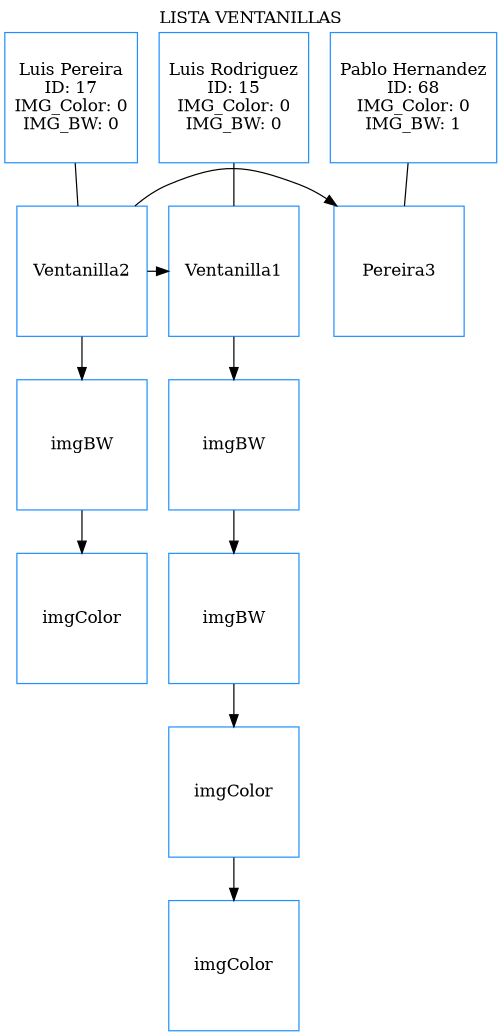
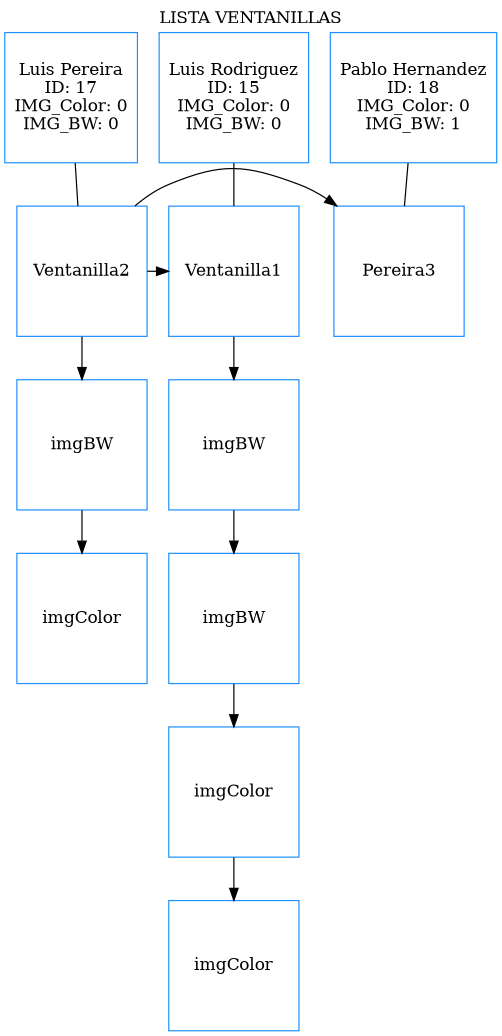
  digraph {
    label="LISTA VENTANILLAS"
    labelloc=t
    node [color=dodgerblue1 shape=box]
    n1 [height=1.5 label=Ventanilla1 width=1.5]
    n2 [height=1.5 label=Ventanilla2 width=1.5]
    n3 [height=1.5 label=Pereira3 width=1.5]
    n4 [height=1.5 label=imgBW width=1.5]
    n5 [height=1.5 label=imgBW width=1.5]
    n6 [height=1.5 label=imgBW width=1.5]
    n7 [height=1.5 label="Luis Rodriguez\nID: 15\nIMG_Color: 0\nIMG_BW: 0" width=1.5]
    n8 [height=1.5 label=imgColor width=1.5]
    n9 [height=1.5 label=imgColor width=1.5]
    n10 [height=1.5 label=imgColor width=1.5]
    n11 [height=1.5 label="Luis Pereira\nID: 17\nIMG_Color: 0\nIMG_BW: 0" width=1.5]
-   n12 [height=1.5 label="Pablo Hernandez\nID: 68\nIMG_Color: 0\nIMG_BW: 1" width=1.5]
+   n12 [height=1.5 label="Pablo Hernandez\nID: 18\nIMG_Color: 0\nIMG_BW: 1" width=1.5]
    subgraph sub_1 {
      rank=same
      n1
      n2
    }
    subgraph sub_2 {
      rank=same
      n2
      n3
    }
    n1 -> n4
    n2 -> n1
    n2 -> n3
    n2 -> n5
    n4 -> n6
    n5 -> n10
    n6 -> n8
    n7 -> n1 [dir=none]
    n8 -> n9
    n11 -> n2 [dir=none]
    n12 -> n3 [dir=none]
  }
